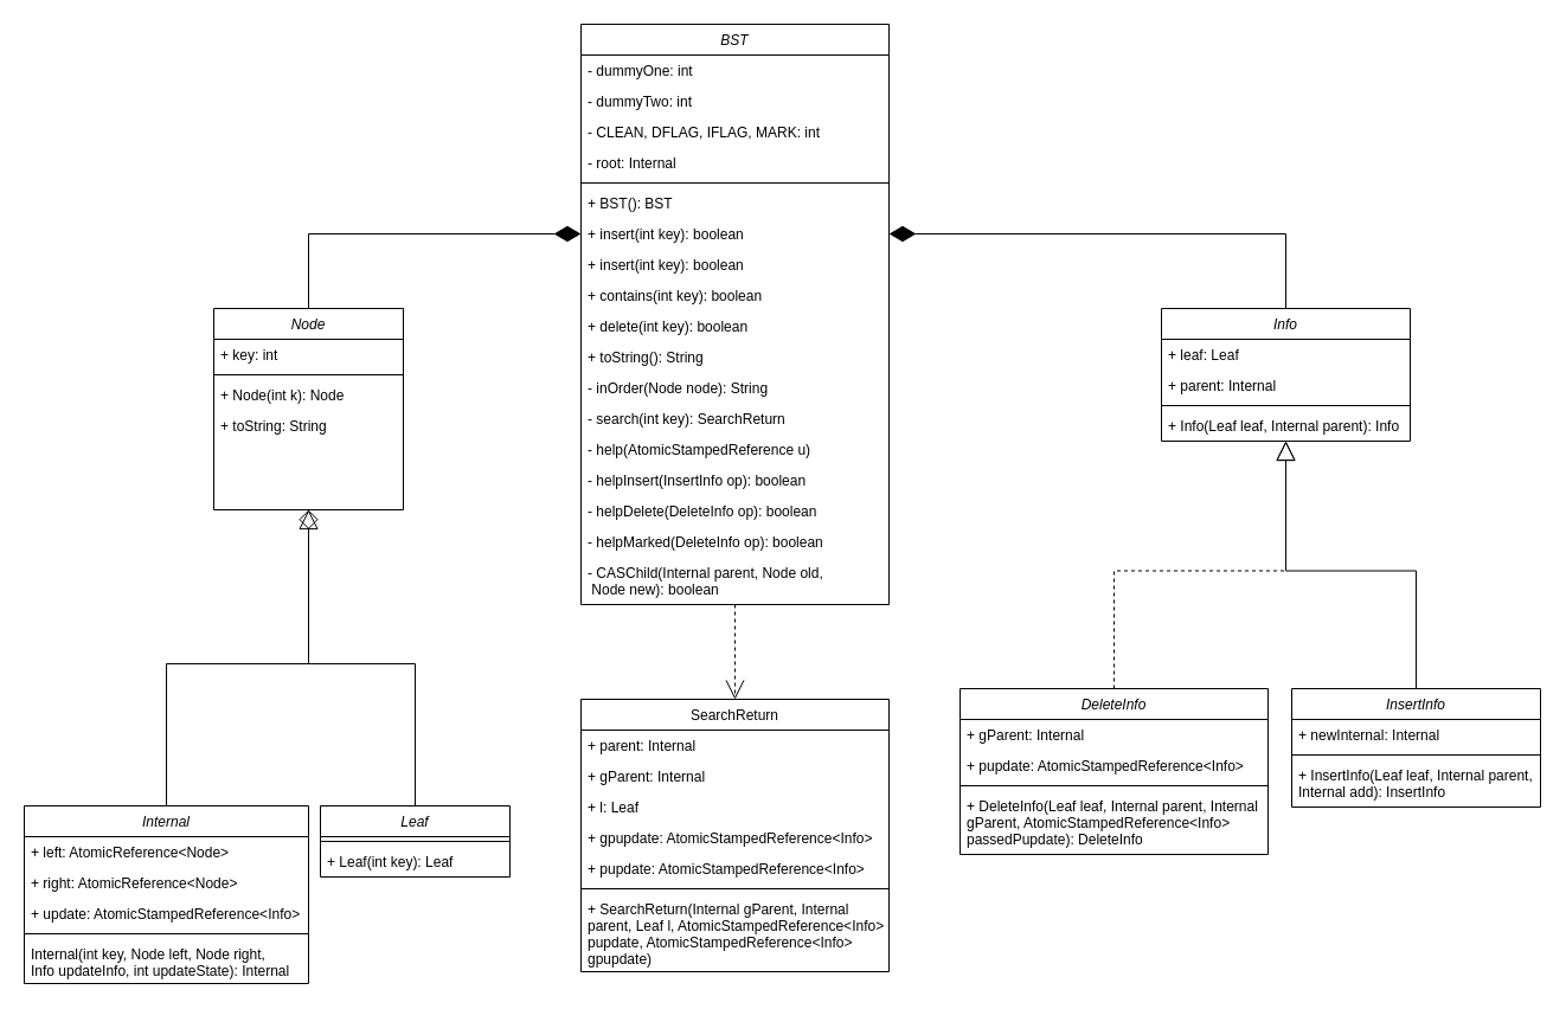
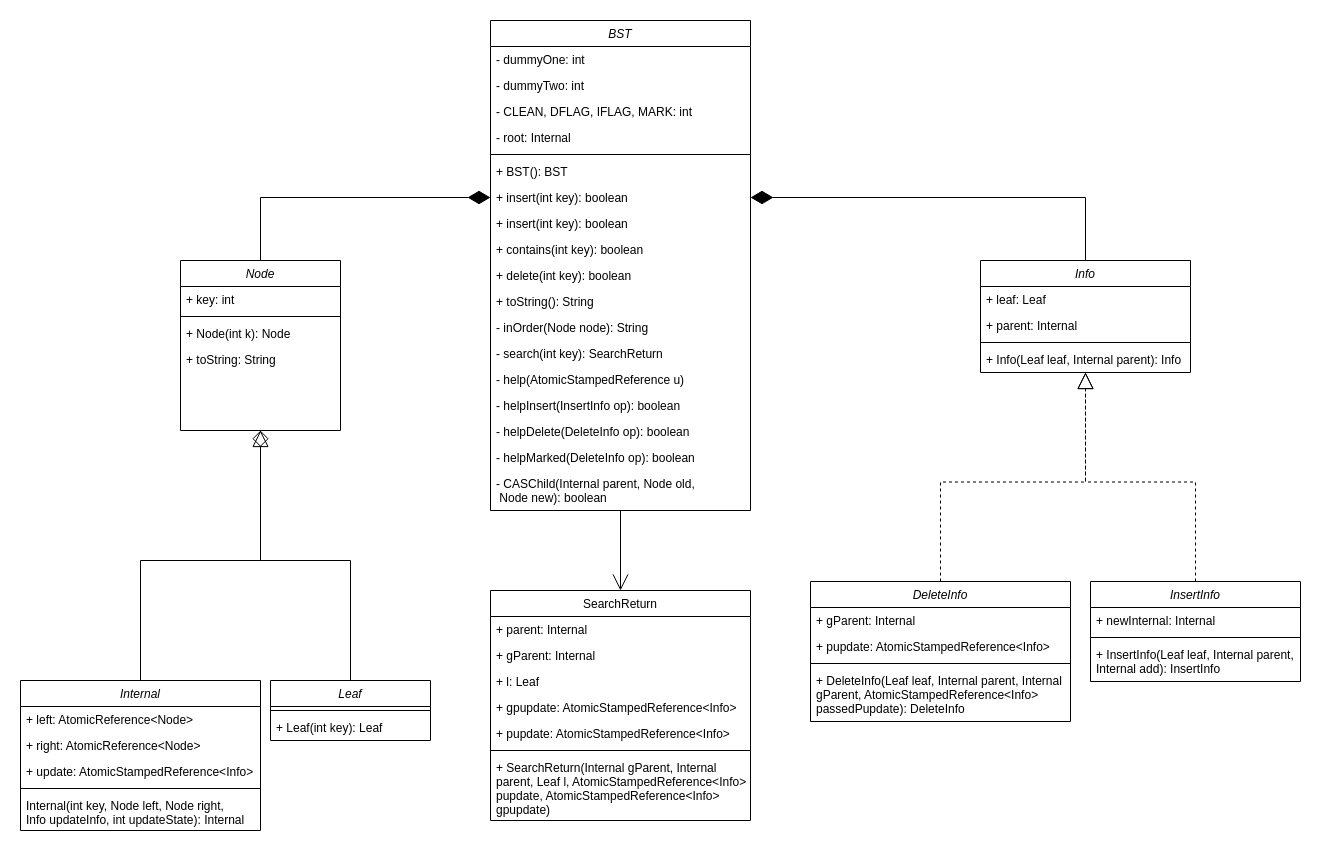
  <mxCell id="0" />
  <mxCell id="1" parent="0" />
  <mxCell id="2" style="edgeStyle=orthogonalEdgeStyle;rounded=0;orthogonalLoop=1;jettySize=auto;html=1;exitX=0.5;exitY=0;exitDx=0;exitDy=0;entryX=0.5;entryY=1;entryDx=0;entryDy=0;endArrow=block;endFill=0;endSize=14;" edge="1" parent="1" source="33" target="28"><mxGeometry relative="1" as="geometry" /></mxCell>
  <mxCell id="3" style="edgeStyle=orthogonalEdgeStyle;rounded=0;orthogonalLoop=1;jettySize=auto;html=1;exitX=0.5;exitY=0;exitDx=0;exitDy=0;entryX=0.5;entryY=1;entryDx=0;entryDy=0;endArrow=diamond;endFill=0;endSize=14;" edge="1" parent="1" source="39" target="28"><mxGeometry relative="1" as="geometry" /></mxCell>
  <mxCell id="4" style="edgeStyle=orthogonalEdgeStyle;rounded=0;orthogonalLoop=1;jettySize=auto;html=1;exitX=0.5;exitY=0;exitDx=0;exitDy=0;entryX=0.5;entryY=1;entryDx=0;entryDy=0;endArrow=block;endFill=0;endSize=14;dashed=1;" edge="1" parent="1" source="42" target="47"><mxGeometry relative="1" as="geometry" /></mxCell>
- <mxCell id="5" style="edgeStyle=orthogonalEdgeStyle;rounded=0;orthogonalLoop=1;jettySize=auto;html=1;exitX=0.5;exitY=0;exitDx=0;exitDy=0;entryX=0.5;entryY=1;entryDx=0;entryDy=0;endArrow=block;endFill=0;endSize=14;" edge="1" parent="1" source="52" target="47"><mxGeometry relative="1" as="geometry"><mxPoint x="1090" y="501" as="targetPoint" /></mxGeometry></mxCell>
- <mxCell id="6" style="edgeStyle=orthogonalEdgeStyle;rounded=0;orthogonalLoop=1;jettySize=auto;html=1;exitX=0.5;exitY=1;exitDx=0;exitDy=0;entryX=0.5;entryY=0;entryDx=0;entryDy=0;startArrow=none;startFill=0;startSize=20;endArrow=open;endFill=0;endSize=14;dashed=1;" edge="1" parent="1" source="7" target="56"><mxGeometry relative="1" as="geometry" /></mxCell>
+ <mxCell id="5" style="edgeStyle=orthogonalEdgeStyle;rounded=0;orthogonalLoop=1;jettySize=auto;html=1;exitX=0.5;exitY=0;exitDx=0;exitDy=0;entryX=0.5;entryY=1;entryDx=0;entryDy=0;endArrow=block;endFill=0;endSize=14;dashed=1;" edge="1" parent="1" source="52" target="47"><mxGeometry relative="1" as="geometry"><mxPoint x="1090" y="501" as="targetPoint" /></mxGeometry></mxCell>
+ <mxCell id="6" style="edgeStyle=orthogonalEdgeStyle;rounded=0;orthogonalLoop=1;jettySize=auto;html=1;exitX=0.5;exitY=1;exitDx=0;exitDy=0;entryX=0.5;entryY=0;entryDx=0;entryDy=0;startArrow=none;startFill=0;startSize=20;endArrow=open;endFill=0;endSize=14;" edge="1" parent="1" source="7" target="56"><mxGeometry relative="1" as="geometry" /></mxCell>
  <mxCell id="7" value="BST" style="swimlane;fontStyle=2;align=center;verticalAlign=top;childLayout=stackLayout;horizontal=1;startSize=26;horizontalStack=0;resizeParent=1;resizeLast=0;collapsible=1;marginBottom=0;rounded=0;shadow=0;strokeWidth=1;" vertex="1" parent="1"><mxGeometry x="490" y="20" width="260" height="490" as="geometry"><mxRectangle x="230" y="140" width="160" height="26" as="alternateBounds" /></mxGeometry></mxCell>
  <mxCell id="8" value="- dummyOne: int" style="text;align=left;verticalAlign=top;spacingLeft=4;spacingRight=4;overflow=hidden;rotatable=0;points=[[0,0.5],[1,0.5]];portConstraint=eastwest;" vertex="1" parent="7"><mxGeometry y="26" width="260" height="26" as="geometry" /></mxCell>
  <mxCell id="9" value="- dummyTwo: int" style="text;align=left;verticalAlign=top;spacingLeft=4;spacingRight=4;overflow=hidden;rotatable=0;points=[[0,0.5],[1,0.5]];portConstraint=eastwest;rounded=0;shadow=0;html=0;" vertex="1" parent="7"><mxGeometry y="52" width="260" height="26" as="geometry" /></mxCell>
  <mxCell id="10" value="- CLEAN, DFLAG, IFLAG, MARK: int" style="text;align=left;verticalAlign=top;spacingLeft=4;spacingRight=4;overflow=hidden;rotatable=0;points=[[0,0.5],[1,0.5]];portConstraint=eastwest;rounded=0;shadow=0;html=0;" vertex="1" parent="7"><mxGeometry y="78" width="260" height="26" as="geometry" /></mxCell>
  <mxCell id="11" value="- root: Internal" style="text;align=left;verticalAlign=top;spacingLeft=4;spacingRight=4;overflow=hidden;rotatable=0;points=[[0,0.5],[1,0.5]];portConstraint=eastwest;" vertex="1" parent="7"><mxGeometry y="104" width="260" height="26" as="geometry" /></mxCell>
  <mxCell id="12" value="" style="line;html=1;strokeWidth=1;align=left;verticalAlign=middle;spacingTop=-1;spacingLeft=3;spacingRight=3;rotatable=0;labelPosition=right;points=[];portConstraint=eastwest;" vertex="1" parent="7"><mxGeometry y="130" width="260" height="8" as="geometry" /></mxCell>
  <mxCell id="13" value="+ BST(): BST" style="text;align=left;verticalAlign=top;spacingLeft=4;spacingRight=4;overflow=hidden;rotatable=0;points=[[0,0.5],[1,0.5]];portConstraint=eastwest;rounded=0;shadow=0;html=0;" vertex="1" parent="7"><mxGeometry y="138" width="260" height="26" as="geometry" /></mxCell>
  <mxCell id="14" value="+ insert(int key): boolean" style="text;align=left;verticalAlign=top;spacingLeft=4;spacingRight=4;overflow=hidden;rotatable=0;points=[[0,0.5],[1,0.5]];portConstraint=eastwest;rounded=0;shadow=0;html=0;" vertex="1" parent="7"><mxGeometry y="164" width="260" height="26" as="geometry" /></mxCell>
  <mxCell id="15" value="+ insert(int key): boolean" style="text;align=left;verticalAlign=top;spacingLeft=4;spacingRight=4;overflow=hidden;rotatable=0;points=[[0,0.5],[1,0.5]];portConstraint=eastwest;rounded=0;shadow=0;html=0;" vertex="1" parent="7"><mxGeometry y="190" width="260" height="26" as="geometry" /></mxCell>
  <mxCell id="16" value="+ contains(int key): boolean" style="text;align=left;verticalAlign=top;spacingLeft=4;spacingRight=4;overflow=hidden;rotatable=0;points=[[0,0.5],[1,0.5]];portConstraint=eastwest;rounded=0;shadow=0;html=0;" vertex="1" parent="7"><mxGeometry y="216" width="260" height="26" as="geometry" /></mxCell>
  <mxCell id="17" value="+ delete(int key): boolean" style="text;align=left;verticalAlign=top;spacingLeft=4;spacingRight=4;overflow=hidden;rotatable=0;points=[[0,0.5],[1,0.5]];portConstraint=eastwest;rounded=0;shadow=0;html=0;" vertex="1" parent="7"><mxGeometry y="242" width="260" height="26" as="geometry" /></mxCell>
  <mxCell id="18" value="+ toString(): String" style="text;align=left;verticalAlign=top;spacingLeft=4;spacingRight=4;overflow=hidden;rotatable=0;points=[[0,0.5],[1,0.5]];portConstraint=eastwest;rounded=0;shadow=0;html=0;" vertex="1" parent="7"><mxGeometry y="268" width="260" height="26" as="geometry" /></mxCell>
  <mxCell id="19" value="- inOrder(Node node): String" style="text;align=left;verticalAlign=top;spacingLeft=4;spacingRight=4;overflow=hidden;rotatable=0;points=[[0,0.5],[1,0.5]];portConstraint=eastwest;rounded=0;shadow=0;html=0;" vertex="1" parent="7"><mxGeometry y="294" width="260" height="26" as="geometry" /></mxCell>
  <mxCell id="20" value="- search(int key): SearchReturn" style="text;align=left;verticalAlign=top;spacingLeft=4;spacingRight=4;overflow=hidden;rotatable=0;points=[[0,0.5],[1,0.5]];portConstraint=eastwest;rounded=0;shadow=0;html=0;" vertex="1" parent="7"><mxGeometry y="320" width="260" height="26" as="geometry" /></mxCell>
  <mxCell id="21" value="- help(AtomicStampedReference u)" style="text;align=left;verticalAlign=top;spacingLeft=4;spacingRight=4;overflow=hidden;rotatable=0;points=[[0,0.5],[1,0.5]];portConstraint=eastwest;rounded=0;shadow=0;html=0;" vertex="1" parent="7"><mxGeometry y="346" width="260" height="26" as="geometry" /></mxCell>
  <mxCell id="22" value="- helpInsert(InsertInfo op): boolean" style="text;align=left;verticalAlign=top;spacingLeft=4;spacingRight=4;overflow=hidden;rotatable=0;points=[[0,0.5],[1,0.5]];portConstraint=eastwest;rounded=0;shadow=0;html=0;" vertex="1" parent="7"><mxGeometry y="372" width="260" height="26" as="geometry" /></mxCell>
  <mxCell id="23" value="- helpDelete(DeleteInfo op): boolean" style="text;align=left;verticalAlign=top;spacingLeft=4;spacingRight=4;overflow=hidden;rotatable=0;points=[[0,0.5],[1,0.5]];portConstraint=eastwest;rounded=0;shadow=0;html=0;" vertex="1" parent="7"><mxGeometry y="398" width="260" height="26" as="geometry" /></mxCell>
  <mxCell id="24" value="- helpMarked(DeleteInfo op): boolean" style="text;align=left;verticalAlign=top;spacingLeft=4;spacingRight=4;overflow=hidden;rotatable=0;points=[[0,0.5],[1,0.5]];portConstraint=eastwest;rounded=0;shadow=0;html=0;" vertex="1" parent="7"><mxGeometry y="424" width="260" height="26" as="geometry" /></mxCell>
  <mxCell id="25" value="- CASChild(Internal parent, Node old,&#10; Node new): boolean" style="text;align=left;verticalAlign=top;spacingLeft=4;spacingRight=4;overflow=hidden;rotatable=0;points=[[0,0.5],[1,0.5]];portConstraint=eastwest;rounded=0;shadow=0;html=0;" vertex="1" parent="7"><mxGeometry y="450" width="260" height="40" as="geometry" /></mxCell>
  <mxCell id="26" style="edgeStyle=orthogonalEdgeStyle;rounded=0;orthogonalLoop=1;jettySize=auto;html=1;exitX=1;exitY=0.5;exitDx=0;exitDy=0;entryX=0.5;entryY=0;entryDx=0;entryDy=0;endArrow=none;endFill=0;endSize=14;startSize=20;startArrow=diamondThin;startFill=1;" edge="1" parent="1" source="14" target="47"><mxGeometry relative="1" as="geometry" /></mxCell>
  <mxCell id="27" style="edgeStyle=orthogonalEdgeStyle;rounded=0;orthogonalLoop=1;jettySize=auto;html=1;exitX=0;exitY=0.5;exitDx=0;exitDy=0;entryX=0.5;entryY=0;entryDx=0;entryDy=0;endArrow=none;endFill=0;endSize=14;startArrow=diamondThin;startFill=1;startSize=20;" edge="1" parent="1" source="14" target="28"><mxGeometry relative="1" as="geometry" /></mxCell>
  <mxCell id="28" value="Node" style="swimlane;fontStyle=2;align=center;verticalAlign=top;childLayout=stackLayout;horizontal=1;startSize=26;horizontalStack=0;resizeParent=1;resizeLast=0;collapsible=1;marginBottom=0;rounded=0;shadow=0;strokeWidth=1;" parent="1" vertex="1"><mxGeometry x="180" y="260" width="160" height="170" as="geometry"><mxRectangle x="230" y="140" width="160" height="26" as="alternateBounds" /></mxGeometry></mxCell>
  <mxCell id="29" value="+ key: int" style="text;align=left;verticalAlign=top;spacingLeft=4;spacingRight=4;overflow=hidden;rotatable=0;points=[[0,0.5],[1,0.5]];portConstraint=eastwest;" parent="28" vertex="1"><mxGeometry y="26" width="160" height="26" as="geometry" /></mxCell>
  <mxCell id="30" value="" style="line;html=1;strokeWidth=1;align=left;verticalAlign=middle;spacingTop=-1;spacingLeft=3;spacingRight=3;rotatable=0;labelPosition=right;points=[];portConstraint=eastwest;" parent="28" vertex="1"><mxGeometry y="52" width="160" height="8" as="geometry" /></mxCell>
  <mxCell id="31" value="+ Node(int k): Node" style="text;align=left;verticalAlign=top;spacingLeft=4;spacingRight=4;overflow=hidden;rotatable=0;points=[[0,0.5],[1,0.5]];portConstraint=eastwest;" parent="28" vertex="1"><mxGeometry y="60" width="160" height="26" as="geometry" /></mxCell>
  <mxCell id="32" value="+ toString: String" style="text;align=left;verticalAlign=top;spacingLeft=4;spacingRight=4;overflow=hidden;rotatable=0;points=[[0,0.5],[1,0.5]];portConstraint=eastwest;" vertex="1" parent="28"><mxGeometry y="86" width="160" height="26" as="geometry" /></mxCell>
  <mxCell id="33" value="Internal" style="swimlane;fontStyle=2;align=center;verticalAlign=top;childLayout=stackLayout;horizontal=1;startSize=26;horizontalStack=0;resizeParent=1;resizeLast=0;collapsible=1;marginBottom=0;rounded=0;shadow=0;strokeWidth=1;" vertex="1" parent="1"><mxGeometry x="20" y="680" width="240" height="150" as="geometry"><mxRectangle x="230" y="140" width="160" height="26" as="alternateBounds" /></mxGeometry></mxCell>
  <mxCell id="34" value="+ left: AtomicReference&lt;Node&gt;" style="text;align=left;verticalAlign=top;spacingLeft=4;spacingRight=4;overflow=hidden;rotatable=0;points=[[0,0.5],[1,0.5]];portConstraint=eastwest;" vertex="1" parent="33"><mxGeometry y="26" width="240" height="26" as="geometry" /></mxCell>
  <mxCell id="35" value="+ right: AtomicReference&lt;Node&gt;" style="text;align=left;verticalAlign=top;spacingLeft=4;spacingRight=4;overflow=hidden;rotatable=0;points=[[0,0.5],[1,0.5]];portConstraint=eastwest;" vertex="1" parent="33"><mxGeometry y="52" width="240" height="26" as="geometry" /></mxCell>
  <mxCell id="36" value="+ update: AtomicStampedReference&lt;Info&gt;" style="text;align=left;verticalAlign=top;spacingLeft=4;spacingRight=4;overflow=hidden;rotatable=0;points=[[0,0.5],[1,0.5]];portConstraint=eastwest;rounded=0;shadow=0;html=0;" vertex="1" parent="33"><mxGeometry y="78" width="240" height="26" as="geometry" /></mxCell>
  <mxCell id="37" value="" style="line;html=1;strokeWidth=1;align=left;verticalAlign=middle;spacingTop=-1;spacingLeft=3;spacingRight=3;rotatable=0;labelPosition=right;points=[];portConstraint=eastwest;" vertex="1" parent="33"><mxGeometry y="104" width="240" height="8" as="geometry" /></mxCell>
  <mxCell id="38" value="Internal(int key, Node left, Node right, &#10;Info updateInfo, int updateState): Internal" style="text;align=left;verticalAlign=top;spacingLeft=4;spacingRight=4;overflow=hidden;rotatable=0;points=[[0,0.5],[1,0.5]];portConstraint=eastwest;" vertex="1" parent="33"><mxGeometry y="112" width="240" height="38" as="geometry" /></mxCell>
  <mxCell id="39" value="Leaf" style="swimlane;fontStyle=2;align=center;verticalAlign=top;childLayout=stackLayout;horizontal=1;startSize=26;horizontalStack=0;resizeParent=1;resizeLast=0;collapsible=1;marginBottom=0;rounded=0;shadow=0;strokeWidth=1;" vertex="1" parent="1"><mxGeometry x="270" y="680" width="160" height="60" as="geometry"><mxRectangle x="230" y="140" width="160" height="26" as="alternateBounds" /></mxGeometry></mxCell>
  <mxCell id="40" value="" style="line;html=1;strokeWidth=1;align=left;verticalAlign=middle;spacingTop=-1;spacingLeft=3;spacingRight=3;rotatable=0;labelPosition=right;points=[];portConstraint=eastwest;" vertex="1" parent="39"><mxGeometry y="26" width="160" height="8" as="geometry" /></mxCell>
  <mxCell id="41" value="+ Leaf(int key): Leaf" style="text;align=left;verticalAlign=top;spacingLeft=4;spacingRight=4;overflow=hidden;rotatable=0;points=[[0,0.5],[1,0.5]];portConstraint=eastwest;" vertex="1" parent="39"><mxGeometry y="34" width="160" height="26" as="geometry" /></mxCell>
  <mxCell id="42" value="DeleteInfo" style="swimlane;fontStyle=2;align=center;verticalAlign=top;childLayout=stackLayout;horizontal=1;startSize=26;horizontalStack=0;resizeParent=1;resizeLast=0;collapsible=1;marginBottom=0;rounded=0;shadow=0;strokeWidth=1;" vertex="1" parent="1"><mxGeometry x="810" y="581" width="260" height="140" as="geometry"><mxRectangle x="230" y="140" width="160" height="26" as="alternateBounds" /></mxGeometry></mxCell>
  <mxCell id="43" value="+ gParent: Internal" style="text;align=left;verticalAlign=top;spacingLeft=4;spacingRight=4;overflow=hidden;rotatable=0;points=[[0,0.5],[1,0.5]];portConstraint=eastwest;" vertex="1" parent="42"><mxGeometry y="26" width="260" height="26" as="geometry" /></mxCell>
  <mxCell id="44" value="+ pupdate: AtomicStampedReference&lt;Info&gt;" style="text;align=left;verticalAlign=top;spacingLeft=4;spacingRight=4;overflow=hidden;rotatable=0;points=[[0,0.5],[1,0.5]];portConstraint=eastwest;rounded=0;shadow=0;html=0;" vertex="1" parent="42"><mxGeometry y="52" width="260" height="26" as="geometry" /></mxCell>
  <mxCell id="45" value="" style="line;html=1;strokeWidth=1;align=left;verticalAlign=middle;spacingTop=-1;spacingLeft=3;spacingRight=3;rotatable=0;labelPosition=right;points=[];portConstraint=eastwest;" vertex="1" parent="42"><mxGeometry y="78" width="260" height="8" as="geometry" /></mxCell>
  <mxCell id="46" value="+ DeleteInfo(Leaf leaf, Internal parent, Internal &#10;gParent, AtomicStampedReference&lt;Info&gt; &#10;passedPupdate): DeleteInfo" style="text;align=left;verticalAlign=top;spacingLeft=4;spacingRight=4;overflow=hidden;rotatable=0;points=[[0,0.5],[1,0.5]];portConstraint=eastwest;" vertex="1" parent="42"><mxGeometry y="86" width="260" height="54" as="geometry" /></mxCell>
  <mxCell id="47" value="Info" style="swimlane;fontStyle=2;align=center;verticalAlign=top;childLayout=stackLayout;horizontal=1;startSize=26;horizontalStack=0;resizeParent=1;resizeLast=0;collapsible=1;marginBottom=0;rounded=0;shadow=0;strokeWidth=1;" vertex="1" parent="1"><mxGeometry x="980" y="260" width="210" height="112" as="geometry"><mxRectangle x="230" y="140" width="160" height="26" as="alternateBounds" /></mxGeometry></mxCell>
  <mxCell id="48" value="+ leaf: Leaf" style="text;align=left;verticalAlign=top;spacingLeft=4;spacingRight=4;overflow=hidden;rotatable=0;points=[[0,0.5],[1,0.5]];portConstraint=eastwest;" vertex="1" parent="47"><mxGeometry y="26" width="210" height="26" as="geometry" /></mxCell>
  <mxCell id="49" value="+ parent: Internal" style="text;align=left;verticalAlign=top;spacingLeft=4;spacingRight=4;overflow=hidden;rotatable=0;points=[[0,0.5],[1,0.5]];portConstraint=eastwest;rounded=0;shadow=0;html=0;" vertex="1" parent="47"><mxGeometry y="52" width="210" height="26" as="geometry" /></mxCell>
  <mxCell id="50" value="" style="line;html=1;strokeWidth=1;align=left;verticalAlign=middle;spacingTop=-1;spacingLeft=3;spacingRight=3;rotatable=0;labelPosition=right;points=[];portConstraint=eastwest;" vertex="1" parent="47"><mxGeometry y="78" width="210" height="8" as="geometry" /></mxCell>
  <mxCell id="51" value="+ Info(Leaf leaf, Internal parent): Info" style="text;align=left;verticalAlign=top;spacingLeft=4;spacingRight=4;overflow=hidden;rotatable=0;points=[[0,0.5],[1,0.5]];portConstraint=eastwest;" vertex="1" parent="47"><mxGeometry y="86" width="210" height="26" as="geometry" /></mxCell>
  <mxCell id="52" value="InsertInfo" style="swimlane;fontStyle=2;align=center;verticalAlign=top;childLayout=stackLayout;horizontal=1;startSize=26;horizontalStack=0;resizeParent=1;resizeLast=0;collapsible=1;marginBottom=0;rounded=0;shadow=0;strokeWidth=1;" vertex="1" parent="1"><mxGeometry x="1090" y="581" width="210" height="100" as="geometry"><mxRectangle x="230" y="140" width="160" height="26" as="alternateBounds" /></mxGeometry></mxCell>
  <mxCell id="53" value="+ newInternal: Internal" style="text;align=left;verticalAlign=top;spacingLeft=4;spacingRight=4;overflow=hidden;rotatable=0;points=[[0,0.5],[1,0.5]];portConstraint=eastwest;" vertex="1" parent="52"><mxGeometry y="26" width="210" height="26" as="geometry" /></mxCell>
  <mxCell id="54" value="" style="line;html=1;strokeWidth=1;align=left;verticalAlign=middle;spacingTop=-1;spacingLeft=3;spacingRight=3;rotatable=0;labelPosition=right;points=[];portConstraint=eastwest;" vertex="1" parent="52"><mxGeometry y="52" width="210" height="8" as="geometry" /></mxCell>
  <mxCell id="55" value="+ InsertInfo(Leaf leaf, Internal parent, &#10;Internal add): InsertInfo" style="text;align=left;verticalAlign=top;spacingLeft=4;spacingRight=4;overflow=hidden;rotatable=0;points=[[0,0.5],[1,0.5]];portConstraint=eastwest;" vertex="1" parent="52"><mxGeometry y="60" width="210" height="40" as="geometry" /></mxCell>
  <mxCell id="56" value="SearchReturn" style="swimlane;fontStyle=0;childLayout=stackLayout;horizontal=1;startSize=26;fillColor=none;horizontalStack=0;resizeParent=1;resizeParentMax=0;resizeLast=0;collapsible=1;marginBottom=0;" vertex="1" parent="1"><mxGeometry x="490" y="590" width="260" height="230" as="geometry" /></mxCell>
  <mxCell id="57" value="+ parent: Internal" style="text;strokeColor=none;fillColor=none;align=left;verticalAlign=top;spacingLeft=4;spacingRight=4;overflow=hidden;rotatable=0;points=[[0,0.5],[1,0.5]];portConstraint=eastwest;" vertex="1" parent="56"><mxGeometry y="26" width="260" height="26" as="geometry" /></mxCell>
  <mxCell id="58" value="+ gParent: Internal" style="text;strokeColor=none;fillColor=none;align=left;verticalAlign=top;spacingLeft=4;spacingRight=4;overflow=hidden;rotatable=0;points=[[0,0.5],[1,0.5]];portConstraint=eastwest;" vertex="1" parent="56"><mxGeometry y="52" width="260" height="26" as="geometry" /></mxCell>
  <mxCell id="59" value="+ l: Leaf" style="text;strokeColor=none;fillColor=none;align=left;verticalAlign=top;spacingLeft=4;spacingRight=4;overflow=hidden;rotatable=0;points=[[0,0.5],[1,0.5]];portConstraint=eastwest;" vertex="1" parent="56"><mxGeometry y="78" width="260" height="26" as="geometry" /></mxCell>
  <mxCell id="60" value="+ gpupdate: AtomicStampedReference&lt;Info&gt;" style="text;strokeColor=none;fillColor=none;align=left;verticalAlign=top;spacingLeft=4;spacingRight=4;overflow=hidden;rotatable=0;points=[[0,0.5],[1,0.5]];portConstraint=eastwest;" vertex="1" parent="56"><mxGeometry y="104" width="260" height="26" as="geometry" /></mxCell>
  <mxCell id="61" value="+ pupdate: AtomicStampedReference&lt;Info&gt;" style="text;strokeColor=none;fillColor=none;align=left;verticalAlign=top;spacingLeft=4;spacingRight=4;overflow=hidden;rotatable=0;points=[[0,0.5],[1,0.5]];portConstraint=eastwest;" vertex="1" parent="56"><mxGeometry y="130" width="260" height="26" as="geometry" /></mxCell>
  <mxCell id="62" value="" style="line;html=1;strokeWidth=1;align=left;verticalAlign=middle;spacingTop=-1;spacingLeft=3;spacingRight=3;rotatable=0;labelPosition=right;points=[];portConstraint=eastwest;" vertex="1" parent="56"><mxGeometry y="156" width="260" height="8" as="geometry" /></mxCell>
  <mxCell id="63" value="+ SearchReturn(Internal gParent, Internal &#10;parent, Leaf l, AtomicStampedReference&lt;Info&gt; &#10;pupdate, AtomicStampedReference&lt;Info&gt; &#10;gpupdate)" style="text;strokeColor=none;fillColor=none;align=left;verticalAlign=top;spacingLeft=4;spacingRight=4;overflow=hidden;rotatable=0;points=[[0,0.5],[1,0.5]];portConstraint=eastwest;" vertex="1" parent="56"><mxGeometry y="164" width="260" height="66" as="geometry" /></mxCell>
